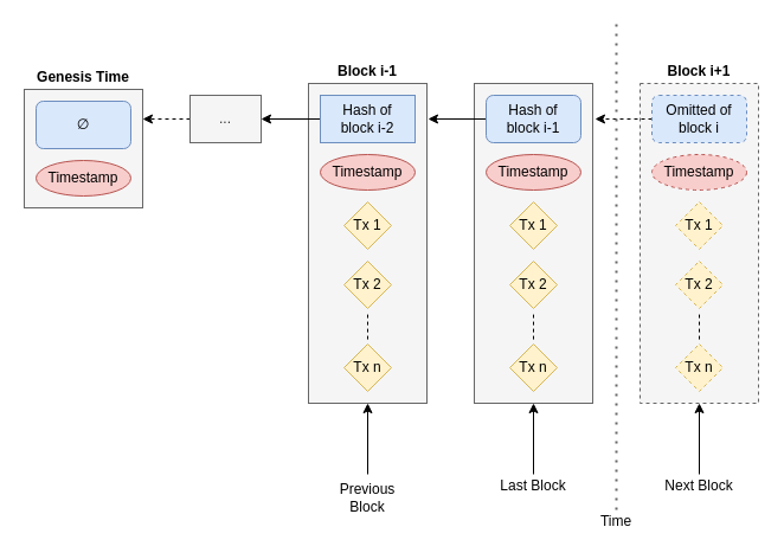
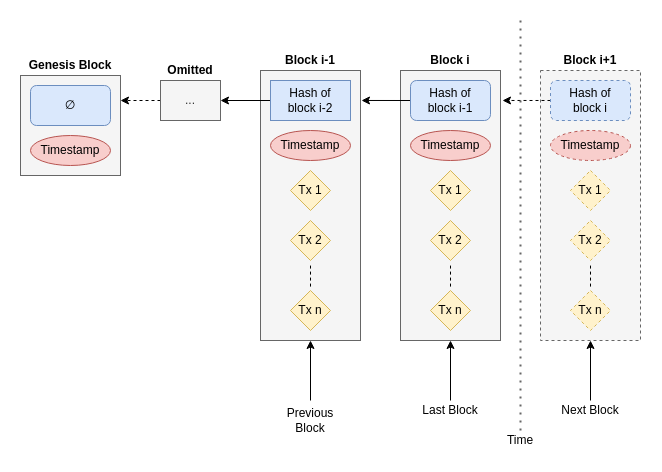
  <mxCell id="0" />
  <mxCell id="1" parent="0" />
  <mxCell id="2" value="" style="rounded=0;whiteSpace=wrap;html=1;fillColor=#f5f5f5;strokeColor=#666666;fontColor=#333333;" vertex="1" parent="1"><mxGeometry x="260" y="70" width="100" height="270" as="geometry" /></mxCell>
  <mxCell id="3" value="Block i-1" style="text;html=1;strokeColor=none;fillColor=none;align=center;verticalAlign=middle;whiteSpace=wrap;rounded=0;fontStyle=1" vertex="1" parent="1"><mxGeometry x="260" y="50" width="100" height="20" as="geometry" /></mxCell>
  <mxCell id="4" style="edgeStyle=orthogonalEdgeStyle;rounded=0;orthogonalLoop=1;jettySize=auto;html=1;exitX=0;exitY=0.5;exitDx=0;exitDy=0;entryX=1;entryY=0.5;entryDx=0;entryDy=0;" edge="1" parent="1" source="5" target="34"><mxGeometry relative="1" as="geometry" /></mxCell>
  <mxCell id="5" value="Hash of &lt;br&gt;block i-2" style="whiteSpace=wrap;html=1;fillColor=#dae8fc;strokeColor=#6c8ebf;rounded=0;" vertex="1" parent="1"><mxGeometry x="270" y="80" width="80" height="40" as="geometry" /></mxCell>
  <mxCell id="6" value="Timestamp" style="ellipse;whiteSpace=wrap;html=1;fillColor=#f8cecc;strokeColor=#b85450;" vertex="1" parent="1"><mxGeometry x="270" y="130" width="80" height="30" as="geometry" /></mxCell>
  <mxCell id="7" value="Tx 1" style="rhombus;whiteSpace=wrap;html=1;fillColor=#fff2cc;strokeColor=#d6b656;" vertex="1" parent="1"><mxGeometry x="290" y="170" width="40" height="40" as="geometry" /></mxCell>
  <mxCell id="8" value="Tx 2" style="rhombus;whiteSpace=wrap;html=1;fillColor=#fff2cc;strokeColor=#d6b656;" vertex="1" parent="1"><mxGeometry x="290" y="220" width="40" height="40" as="geometry" /></mxCell>
  <mxCell id="9" value="Tx n" style="rhombus;whiteSpace=wrap;html=1;fillColor=#fff2cc;strokeColor=#d6b656;" vertex="1" parent="1"><mxGeometry x="290" y="290" width="40" height="40" as="geometry" /></mxCell>
  <mxCell id="10" value="" style="endArrow=none;dashed=1;html=1;exitX=0.5;exitY=0.804;exitDx=0;exitDy=0;exitPerimeter=0;entryX=0.5;entryY=0.726;entryDx=0;entryDy=0;entryPerimeter=0;" edge="1" parent="1"><mxGeometry width="50" height="50" relative="1" as="geometry"><mxPoint x="310" y="286.08" as="sourcePoint" /><mxPoint x="310" y="265.02" as="targetPoint" /></mxGeometry></mxCell>
  <mxCell id="11" value="" style="rounded=0;whiteSpace=wrap;html=1;fillColor=#f5f5f5;strokeColor=#666666;fontColor=#333333;" vertex="1" parent="1"><mxGeometry x="400" y="70" width="100" height="270" as="geometry" /></mxCell>
+ <mxCell id="12" value="Block i" style="text;html=1;strokeColor=none;fillColor=none;align=center;verticalAlign=middle;whiteSpace=wrap;rounded=0;fontStyle=1" vertex="1" parent="1"><mxGeometry x="400" y="50" width="100" height="20" as="geometry" /></mxCell>
  <mxCell id="13" style="edgeStyle=orthogonalEdgeStyle;rounded=0;orthogonalLoop=1;jettySize=auto;html=1;exitX=0;exitY=0.5;exitDx=0;exitDy=0;entryX=1.01;entryY=0.111;entryDx=0;entryDy=0;entryPerimeter=0;" edge="1" parent="1" source="14" target="2"><mxGeometry relative="1" as="geometry" /></mxCell>
  <mxCell id="14" value="Hash of &lt;br&gt;block i-1" style="rounded=1;whiteSpace=wrap;html=1;fillColor=#dae8fc;strokeColor=#6c8ebf;" vertex="1" parent="1"><mxGeometry x="410" y="80" width="80" height="40" as="geometry" /></mxCell>
  <mxCell id="15" value="Timestamp" style="ellipse;whiteSpace=wrap;html=1;fillColor=#f8cecc;strokeColor=#b85450;" vertex="1" parent="1"><mxGeometry x="410" y="130" width="80" height="30" as="geometry" /></mxCell>
  <mxCell id="16" value="Tx 1" style="rhombus;whiteSpace=wrap;html=1;fillColor=#fff2cc;strokeColor=#d6b656;" vertex="1" parent="1"><mxGeometry x="430" y="170" width="40" height="40" as="geometry" /></mxCell>
  <mxCell id="17" value="Tx 2" style="rhombus;whiteSpace=wrap;html=1;fillColor=#fff2cc;strokeColor=#d6b656;" vertex="1" parent="1"><mxGeometry x="430" y="220" width="40" height="40" as="geometry" /></mxCell>
  <mxCell id="18" value="Tx n" style="rhombus;whiteSpace=wrap;html=1;fillColor=#fff2cc;strokeColor=#d6b656;" vertex="1" parent="1"><mxGeometry x="430" y="290" width="40" height="40" as="geometry" /></mxCell>
  <mxCell id="19" value="" style="endArrow=none;dashed=1;html=1;exitX=0.5;exitY=0.804;exitDx=0;exitDy=0;exitPerimeter=0;entryX=0.5;entryY=0.726;entryDx=0;entryDy=0;entryPerimeter=0;" edge="1" parent="1"><mxGeometry width="50" height="50" relative="1" as="geometry"><mxPoint x="450" y="286.08" as="sourcePoint" /><mxPoint x="450" y="265.02" as="targetPoint" /></mxGeometry></mxCell>
  <mxCell id="20" value="" style="rounded=0;whiteSpace=wrap;html=1;fillColor=#f5f5f5;strokeColor=#666666;fontColor=#333333;dashed=1;" vertex="1" parent="1"><mxGeometry x="540" y="70" width="100" height="270" as="geometry" /></mxCell>
  <mxCell id="21" value="Block i+1" style="text;html=1;strokeColor=none;fillColor=none;align=center;verticalAlign=middle;whiteSpace=wrap;rounded=0;fontStyle=1;dashed=1;" vertex="1" parent="1"><mxGeometry x="540" y="50" width="100" height="20" as="geometry" /></mxCell>
  <mxCell id="22" style="edgeStyle=orthogonalEdgeStyle;rounded=0;orthogonalLoop=1;jettySize=auto;html=1;exitX=0;exitY=0.5;exitDx=0;exitDy=0;entryX=1.02;entryY=0.111;entryDx=0;entryDy=0;entryPerimeter=0;dashed=1;" edge="1" parent="1" source="23" target="11"><mxGeometry relative="1" as="geometry" /></mxCell>
- <mxCell id="23" value="Omitted of &lt;br&gt;block i" style="rounded=1;whiteSpace=wrap;html=1;fillColor=#dae8fc;strokeColor=#6c8ebf;dashed=1;" vertex="1" parent="1"><mxGeometry x="550" y="80" width="80" height="40" as="geometry" /></mxCell>
+ <mxCell id="23" value="Hash of &lt;br&gt;block i" style="rounded=1;whiteSpace=wrap;html=1;fillColor=#dae8fc;strokeColor=#6c8ebf;dashed=1;" vertex="1" parent="1"><mxGeometry x="550" y="80" width="80" height="40" as="geometry" /></mxCell>
  <mxCell id="24" value="Timestamp" style="ellipse;whiteSpace=wrap;html=1;fillColor=#f8cecc;strokeColor=#b85450;dashed=1;" vertex="1" parent="1"><mxGeometry x="550" y="130" width="80" height="30" as="geometry" /></mxCell>
  <mxCell id="25" value="Tx 1" style="rhombus;whiteSpace=wrap;html=1;fillColor=#fff2cc;strokeColor=#d6b656;dashed=1;" vertex="1" parent="1"><mxGeometry x="570" y="170" width="40" height="40" as="geometry" /></mxCell>
  <mxCell id="26" value="Tx 2" style="rhombus;whiteSpace=wrap;html=1;fillColor=#fff2cc;strokeColor=#d6b656;dashed=1;" vertex="1" parent="1"><mxGeometry x="570" y="220" width="40" height="40" as="geometry" /></mxCell>
  <mxCell id="27" value="Tx n" style="rhombus;whiteSpace=wrap;html=1;fillColor=#fff2cc;strokeColor=#d6b656;dashed=1;" vertex="1" parent="1"><mxGeometry x="570" y="290" width="40" height="40" as="geometry" /></mxCell>
  <mxCell id="28" value="" style="endArrow=none;html=1;exitX=0.5;exitY=0.804;exitDx=0;exitDy=0;exitPerimeter=0;entryX=0.5;entryY=0.726;entryDx=0;entryDy=0;entryPerimeter=0;dashed=1;" edge="1" parent="1"><mxGeometry width="50" height="50" relative="1" as="geometry"><mxPoint x="590" y="286.08" as="sourcePoint" /><mxPoint x="590" y="265.02" as="targetPoint" /></mxGeometry></mxCell>
  <mxCell id="29" value="" style="rounded=0;whiteSpace=wrap;html=1;fillColor=#f5f5f5;strokeColor=#666666;fontColor=#333333;" vertex="1" parent="1"><mxGeometry x="20" y="75" width="100" height="100" as="geometry" /></mxCell>
- <mxCell id="30" value="Genesis Time" style="text;html=1;strokeColor=none;fillColor=none;align=center;verticalAlign=middle;whiteSpace=wrap;rounded=0;fontStyle=1" vertex="1" parent="1"><mxGeometry x="20" y="55" width="100" height="20" as="geometry" /></mxCell>
+ <mxCell id="30" value="Genesis Block" style="text;html=1;strokeColor=none;fillColor=none;align=center;verticalAlign=middle;whiteSpace=wrap;rounded=0;fontStyle=1" vertex="1" parent="1"><mxGeometry x="20" y="55" width="100" height="20" as="geometry" /></mxCell>
  <mxCell id="31" value="∅" style="rounded=1;whiteSpace=wrap;html=1;fillColor=#dae8fc;strokeColor=#6c8ebf;" vertex="1" parent="1"><mxGeometry x="30" y="85" width="80" height="40" as="geometry" /></mxCell>
  <mxCell id="32" value="Timestamp" style="ellipse;whiteSpace=wrap;html=1;fillColor=#f8cecc;strokeColor=#b85450;" vertex="1" parent="1"><mxGeometry x="30" y="135" width="80" height="30" as="geometry" /></mxCell>
  <mxCell id="33" style="edgeStyle=orthogonalEdgeStyle;rounded=0;orthogonalLoop=1;jettySize=auto;html=1;exitX=0;exitY=0.5;exitDx=0;exitDy=0;entryX=1;entryY=0.25;entryDx=0;entryDy=0;dashed=1;" edge="1" parent="1" source="34" target="29"><mxGeometry relative="1" as="geometry" /></mxCell>
  <mxCell id="34" value="..." style="rounded=0;whiteSpace=wrap;html=1;fillColor=#f5f5f5;strokeColor=#666666;fontColor=#333333;" vertex="1" parent="1"><mxGeometry x="160" y="80" width="60" height="40" as="geometry" /></mxCell>
+ <mxCell id="35" value="Omitted" style="text;html=1;strokeColor=none;fillColor=none;align=center;verticalAlign=middle;whiteSpace=wrap;rounded=0;fontStyle=1" vertex="1" parent="1"><mxGeometry x="160" y="60" width="60" height="20" as="geometry" /></mxCell>
  <mxCell id="36" value="Time" style="text;html=1;strokeColor=none;fillColor=none;align=center;verticalAlign=middle;whiteSpace=wrap;rounded=0;dashed=1;" vertex="1" parent="1"><mxGeometry x="500" y="430" width="40" height="20" as="geometry" /></mxCell>
  <mxCell id="37" value="" style="endArrow=classic;html=1;" edge="1" parent="1"><mxGeometry width="50" height="50" relative="1" as="geometry"><mxPoint x="450" y="400" as="sourcePoint" /><mxPoint x="450" y="340" as="targetPoint" /></mxGeometry></mxCell>
  <mxCell id="38" value="Last Block" style="text;html=1;strokeColor=none;fillColor=none;align=center;verticalAlign=middle;whiteSpace=wrap;rounded=0;dashed=1;" vertex="1" parent="1"><mxGeometry x="420" y="400" width="60" height="20" as="geometry" /></mxCell>
  <mxCell id="39" value="" style="endArrow=classic;html=1;" edge="1" parent="1"><mxGeometry width="50" height="50" relative="1" as="geometry"><mxPoint x="310" y="400" as="sourcePoint" /><mxPoint x="310" y="340" as="targetPoint" /></mxGeometry></mxCell>
  <mxCell id="40" value="Previous Block" style="text;html=1;strokeColor=none;fillColor=none;align=center;verticalAlign=middle;whiteSpace=wrap;rounded=0;dashed=1;" vertex="1" parent="1"><mxGeometry x="280" y="410" width="60" height="20" as="geometry" /></mxCell>
  <mxCell id="41" value="" style="endArrow=classic;html=1;" edge="1" parent="1"><mxGeometry width="50" height="50" relative="1" as="geometry"><mxPoint x="590" y="400" as="sourcePoint" /><mxPoint x="590" y="340" as="targetPoint" /></mxGeometry></mxCell>
  <mxCell id="42" value="Next Block" style="text;html=1;strokeColor=none;fillColor=none;align=center;verticalAlign=middle;whiteSpace=wrap;rounded=0;dashed=1;" vertex="1" parent="1"><mxGeometry x="560" y="400" width="60" height="20" as="geometry" /></mxCell>
  <mxCell id="43" value="" style="endArrow=none;dashed=1;html=1;dashPattern=1 3;strokeWidth=2;fillColor=#f5f5f5;strokeColor=#666666;" edge="1" parent="1"><mxGeometry width="50" height="50" relative="1" as="geometry"><mxPoint x="520" y="430" as="sourcePoint" /><mxPoint x="520" y="20" as="targetPoint" /></mxGeometry></mxCell>
